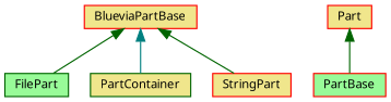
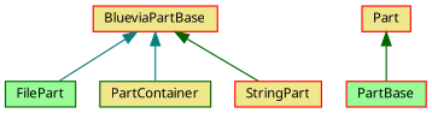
  digraph {
    node [color=red fillcolor=khaki fontname="FreeSans.ttf" fontsize=10 shape=record style=filled]
    edge [color=teal dir=back fontname="FreeSans.ttf" fontsize=10 labelfontname="FreeSans.ttf" labelfontsize=10 style=solid]
    n1 [fontcolor=black height=0.2 label=BlueviaPartBase width=0.4]
    n2 [color=darkgreen fillcolor=palegreen height=0.2 label=FilePart width=0.4]
    n3 [color=darkgreen height=0.2 label=PartContainer width=0.4]
    n4 [height=0.2 label=StringPart width=0.4]
    n5 [fillcolor=palegreen height=0.2 label=PartBase width=0.4]
    n6 [height=0.2 label=Part width=0.4]
-   n1 -> n2 [color=darkgreen]
+   n1 -> n2
    n1 -> n3
    n1 -> n4 [color=darkgreen]
    n6 -> n5 [color=darkgreen]
  }
